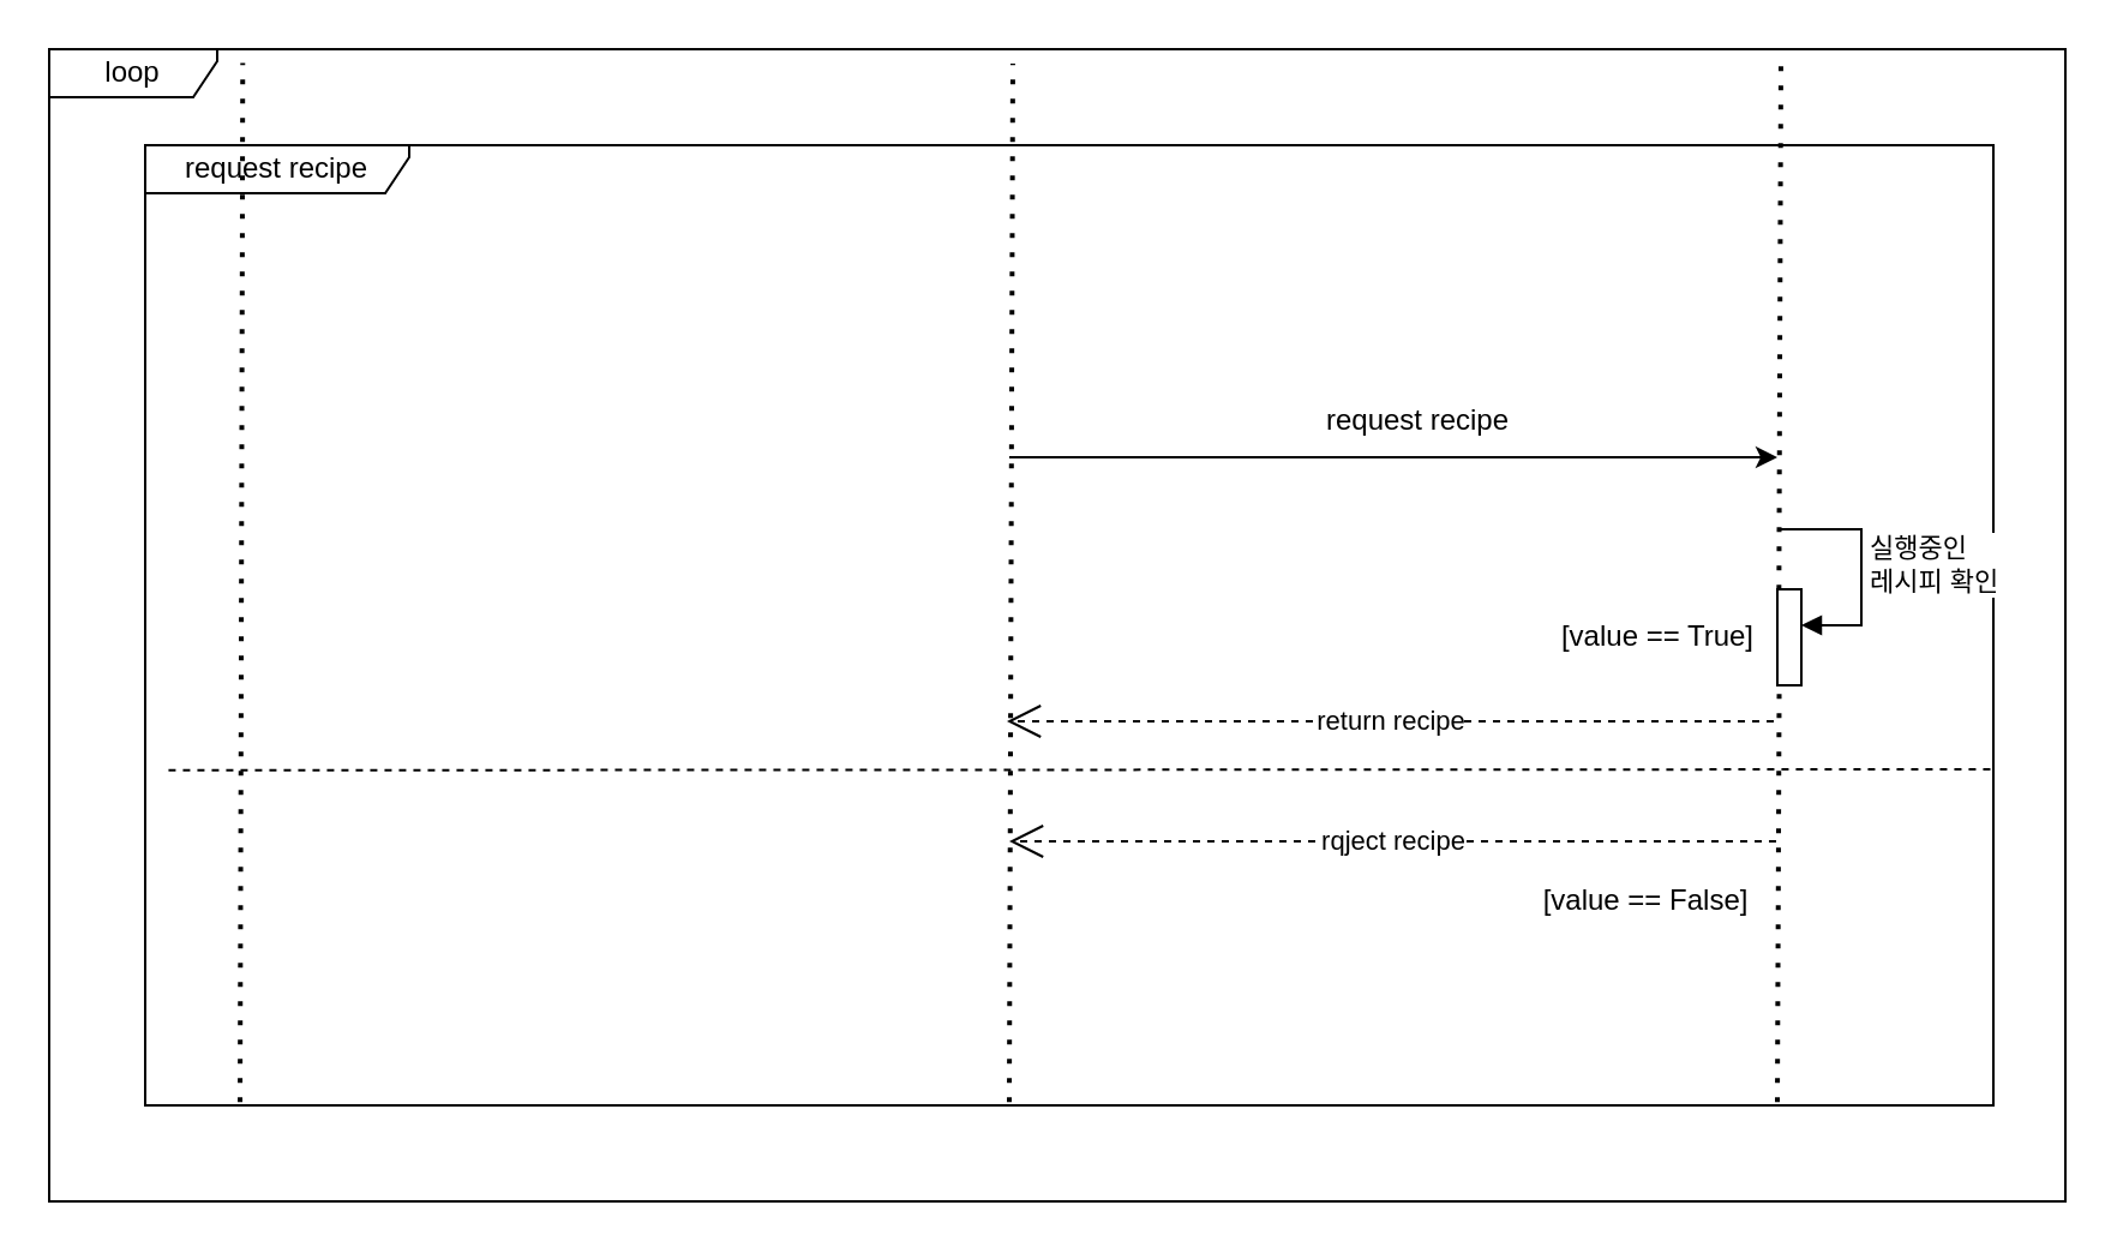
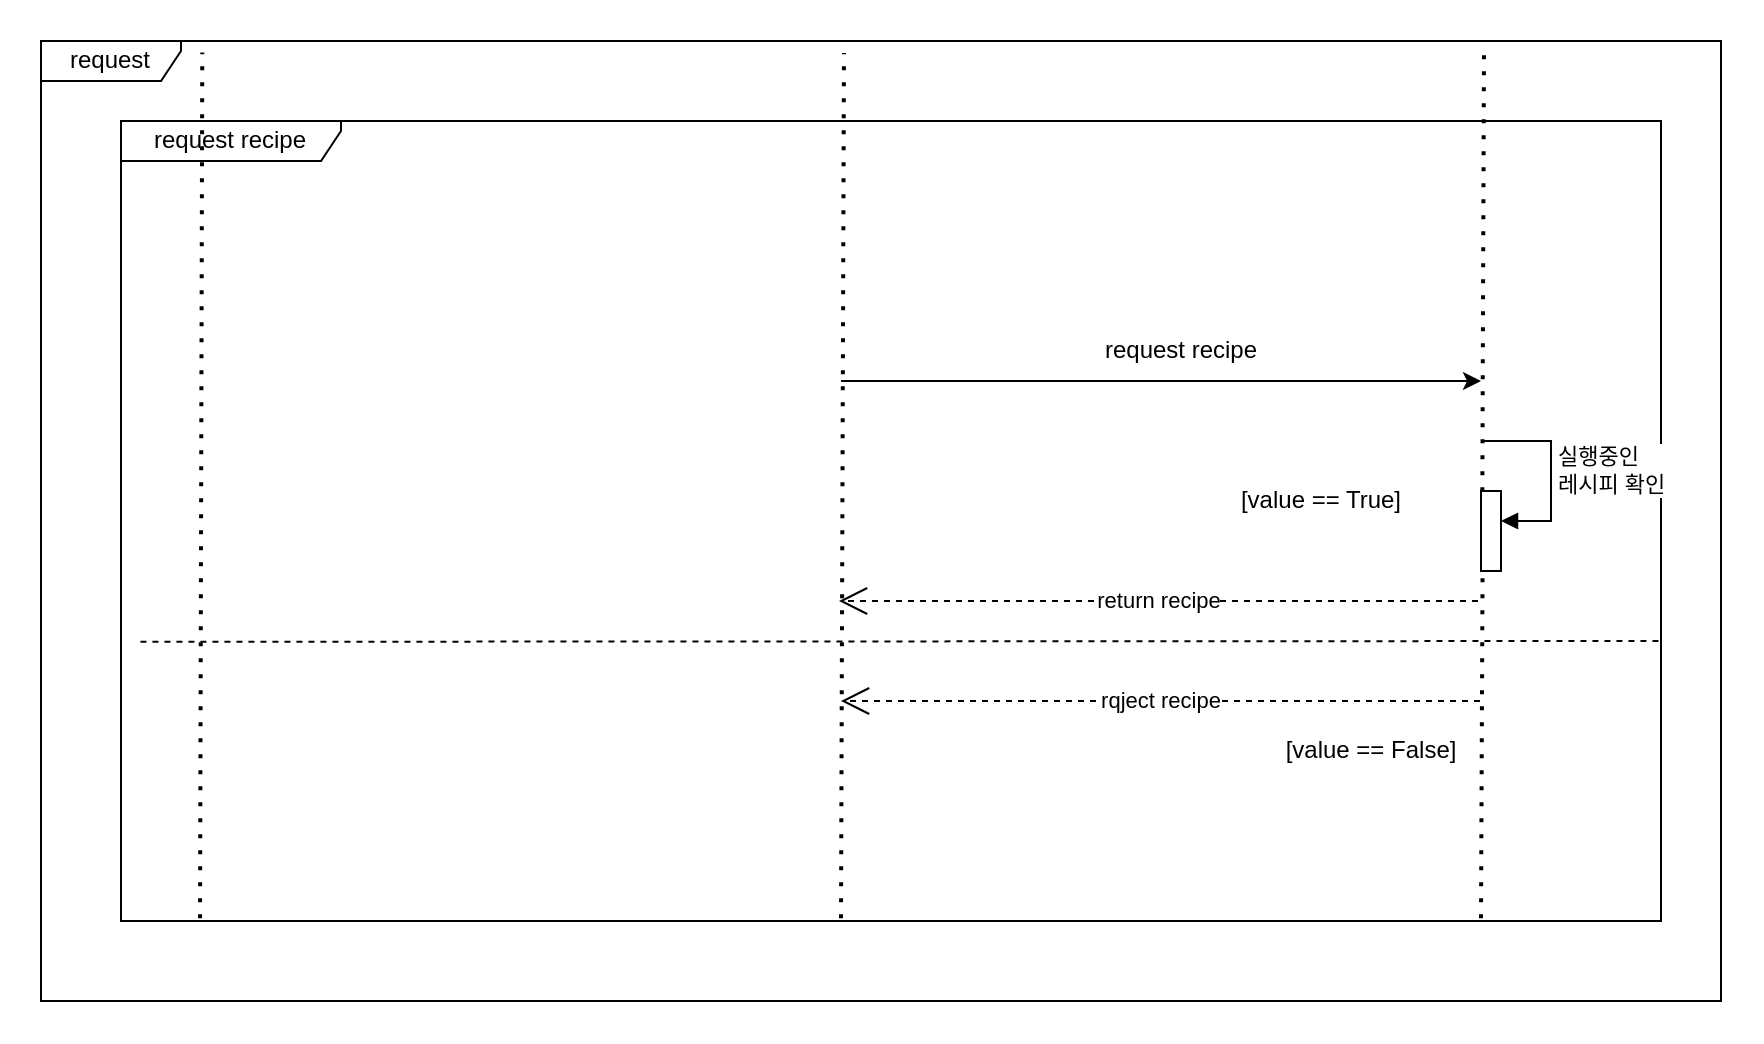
  <mxCell id="0" />
  <mxCell id="1" parent="0" />
  <mxCell id="2" value="request recipe" style="shape=umlFrame;whiteSpace=wrap;html=1;pointerEvents=0;width=110;height=20;" vertex="1" parent="1"><mxGeometry x="60" y="60" width="770" height="400" as="geometry" /></mxCell>
  <mxCell id="3" value="" style="endArrow=none;dashed=1;html=1;dashPattern=1 3;strokeWidth=2;rounded=0;exitX=0.052;exitY=1.004;exitDx=0;exitDy=0;exitPerimeter=0;entryX=0.096;entryY=0.012;entryDx=0;entryDy=0;entryPerimeter=0;" edge="1" parent="1" target="6"><mxGeometry width="50" height="50" relative="1" as="geometry"><mxPoint x="99.52" y="458.6" as="sourcePoint" /><mxPoint x="100" y="180" as="targetPoint" /></mxGeometry></mxCell>
  <mxCell id="4" value="" style="endArrow=classic;html=1;rounded=0;" edge="1" parent="1"><mxGeometry width="50" height="50" relative="1" as="geometry"><mxPoint x="420" y="190" as="sourcePoint" /><mxPoint x="740" y="190" as="targetPoint" /></mxGeometry></mxCell>
  <mxCell id="5" value="request recipe" style="text;html=1;align=center;verticalAlign=middle;resizable=0;points=[];autosize=1;strokeColor=none;fillColor=none;" vertex="1" parent="1"><mxGeometry x="540" y="160" width="100" height="30" as="geometry" /></mxCell>
- <mxCell id="6" value="loop" style="shape=umlFrame;whiteSpace=wrap;html=1;pointerEvents=0;width=70;height=20;" vertex="1" parent="1"><mxGeometry width="840" height="480" as="geometry" x="20" y="20" /></mxCell>
+ <mxCell id="6" value="request" style="shape=umlFrame;whiteSpace=wrap;html=1;pointerEvents=0;width=70;height=20;" vertex="1" parent="1"><mxGeometry width="840" height="480" as="geometry" x="20" y="20" /></mxCell>
  <mxCell id="7" value="" style="endArrow=none;dashed=1;html=1;rounded=0;exitX=-0.003;exitY=0.601;exitDx=0;exitDy=0;exitPerimeter=0;" edge="1" parent="1"><mxGeometry width="50" height="50" relative="1" as="geometry"><mxPoint x="69.72" y="320.4" as="sourcePoint" /><mxPoint x="830" y="320" as="targetPoint" /></mxGeometry></mxCell>
- <mxCell id="8" value="[value == True]" style="text;html=1;align=center;verticalAlign=middle;resizable=0;points=[];autosize=1;strokeColor=none;fillColor=none;" vertex="1" parent="1"><mxGeometry x="640" y="250" width="100" height="30" as="geometry" /></mxCell>
+ <mxCell id="8" value="[value == True]" style="text;html=1;align=center;verticalAlign=middle;resizable=0;points=[];autosize=1;strokeColor=none;fillColor=none;" vertex="1" parent="1"><mxGeometry x="610" y="235" width="100" height="30" as="geometry" /></mxCell>
  <mxCell id="9" value="[value == False]" style="text;html=1;align=center;verticalAlign=middle;resizable=0;points=[];autosize=1;strokeColor=none;fillColor=none;" vertex="1" parent="1"><mxGeometry x="630" y="360" width="110" height="30" as="geometry" /></mxCell>
  <mxCell id="10" value="return recipe" style="endArrow=open;endSize=12;dashed=1;html=1;rounded=0;" edge="1" parent="1"><mxGeometry width="160" relative="1" as="geometry"><mxPoint x="738.5" y="300" as="sourcePoint" /><mxPoint x="419" y="300" as="targetPoint" /></mxGeometry></mxCell>
  <mxCell id="11" value="rqject recipe" style="endArrow=open;endSize=12;dashed=1;html=1;rounded=0;" edge="1" parent="1"><mxGeometry width="160" relative="1" as="geometry"><mxPoint x="739.5" y="350" as="sourcePoint" /><mxPoint x="420" y="350" as="targetPoint" /></mxGeometry></mxCell>
  <mxCell id="12" value="" style="endArrow=none;dashed=1;html=1;dashPattern=1 3;strokeWidth=2;rounded=0;exitX=0.052;exitY=1.004;exitDx=0;exitDy=0;exitPerimeter=0;entryX=0.096;entryY=0.012;entryDx=0;entryDy=0;entryPerimeter=0;" edge="1" parent="1"><mxGeometry width="50" height="50" relative="1" as="geometry"><mxPoint x="420" y="458.6" as="sourcePoint" /><mxPoint x="421.48" y="26" as="targetPoint" /></mxGeometry></mxCell>
  <mxCell id="13" value="" style="endArrow=none;dashed=1;html=1;dashPattern=1 3;strokeWidth=2;rounded=0;exitX=0.052;exitY=1.004;exitDx=0;exitDy=0;exitPerimeter=0;entryX=0.096;entryY=0.012;entryDx=0;entryDy=0;entryPerimeter=0;" edge="1" parent="1" source="16"><mxGeometry width="50" height="50" relative="1" as="geometry"><mxPoint x="740" y="458.6" as="sourcePoint" /><mxPoint x="741.48" y="26" as="targetPoint" /></mxGeometry></mxCell>
  <mxCell id="14" value="실행중인&lt;br&gt;레시피 확인" style="html=1;align=left;spacingLeft=2;endArrow=block;rounded=0;edgeStyle=orthogonalEdgeStyle;curved=0;rounded=0;" edge="1" target="16" parent="1"><mxGeometry relative="1" as="geometry"><mxPoint x="740" y="220" as="sourcePoint" /><Array as="points"><mxPoint x="775" y="220" /><mxPoint x="775" y="260" /></Array></mxGeometry></mxCell>
  <mxCell id="15" value="" style="endArrow=none;dashed=1;html=1;dashPattern=1 3;strokeWidth=2;rounded=0;exitX=0.052;exitY=1.004;exitDx=0;exitDy=0;exitPerimeter=0;entryX=0.096;entryY=0.012;entryDx=0;entryDy=0;entryPerimeter=0;" edge="1" parent="1" target="16"><mxGeometry width="50" height="50" relative="1" as="geometry"><mxPoint x="740" y="458.6" as="sourcePoint" /><mxPoint x="741.48" y="26" as="targetPoint" /></mxGeometry></mxCell>
  <mxCell id="16" value="" style="html=1;points=[[0,0,0,0,5],[0,1,0,0,-5],[1,0,0,0,5],[1,1,0,0,-5]];perimeter=orthogonalPerimeter;outlineConnect=0;targetShapes=umlLifeline;portConstraint=eastwest;newEdgeStyle={&quot;curved&quot;:0,&quot;rounded&quot;:0};" vertex="1" parent="1"><mxGeometry x="740" y="245" width="10" height="40" as="geometry" /></mxCell>
